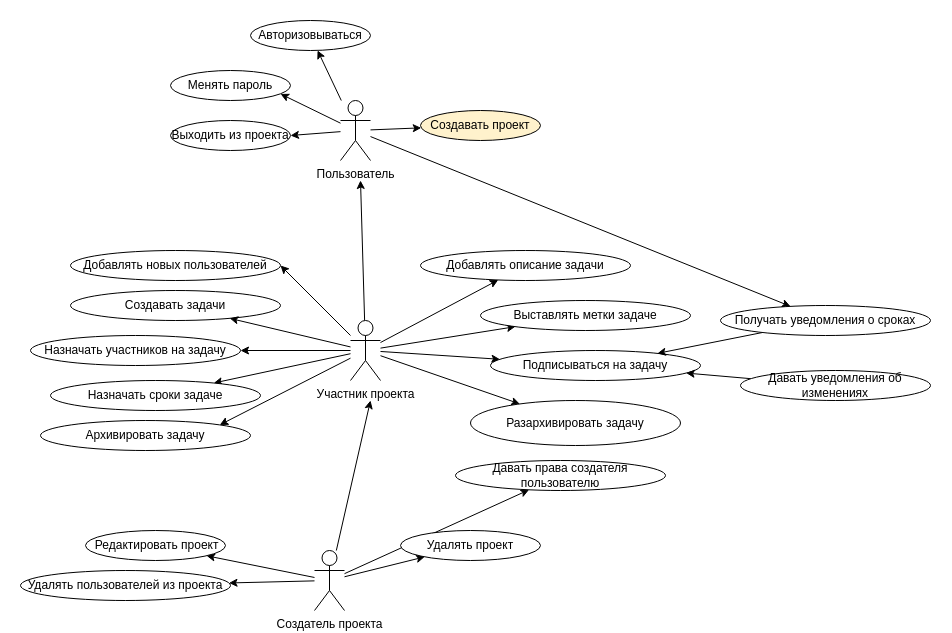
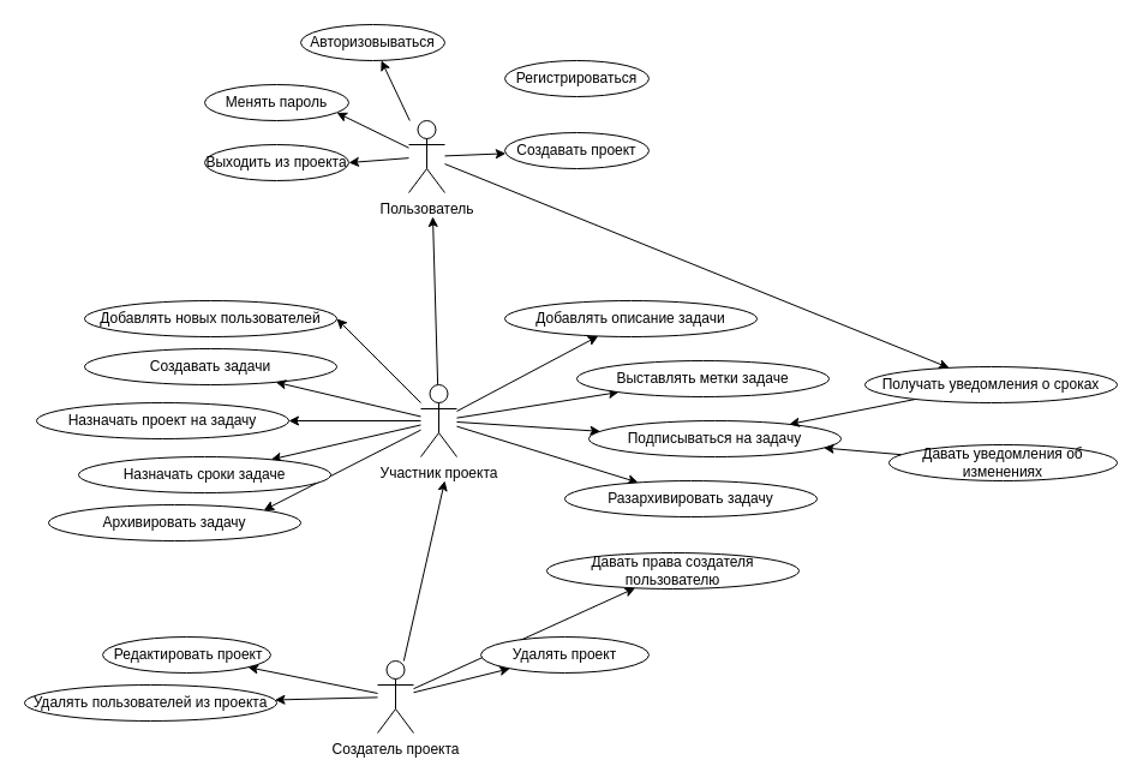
  <mxCell id="0" />
  <mxCell id="1" parent="0" />
+ <mxCell id="2" value="Регистрироваться" style="ellipse;whiteSpace=wrap;html=1;" vertex="1" parent="1"><mxGeometry x="420" y="50" width="120" height="30" as="geometry" /></mxCell>
  <mxCell id="3" style="edgeStyle=none;shape=connector;rounded=0;orthogonalLoop=1;jettySize=auto;html=1;strokeColor=default;align=center;verticalAlign=middle;fontFamily=Helvetica;fontSize=11;fontColor=default;labelBackgroundColor=default;endArrow=classic;" edge="1" parent="1" source="6" target="16"><mxGeometry relative="1" as="geometry" /></mxCell>
  <mxCell id="4" style="edgeStyle=none;shape=connector;rounded=0;orthogonalLoop=1;jettySize=auto;html=1;strokeColor=default;align=center;verticalAlign=middle;fontFamily=Helvetica;fontSize=11;fontColor=default;labelBackgroundColor=default;endArrow=classic;" edge="1" parent="1" source="6" target="13"><mxGeometry relative="1" as="geometry" /></mxCell>
  <mxCell id="5" style="edgeStyle=none;shape=connector;rounded=0;orthogonalLoop=1;jettySize=auto;html=1;entryX=1;entryY=0.5;entryDx=0;entryDy=0;strokeColor=default;align=center;verticalAlign=middle;fontFamily=Helvetica;fontSize=11;fontColor=default;labelBackgroundColor=default;endArrow=classic;" edge="1" parent="1" source="6" target="15"><mxGeometry relative="1" as="geometry" /></mxCell>
  <mxCell id="6" value="Пользователь" style="shape=umlActor;verticalLabelPosition=bottom;verticalAlign=top;html=1;outlineConnect=0;" vertex="1" parent="1"><mxGeometry x="340" y="100" width="30" height="60" as="geometry" /></mxCell>
  <mxCell id="7" style="edgeStyle=none;shape=connector;rounded=0;orthogonalLoop=1;jettySize=auto;html=1;strokeColor=default;align=center;verticalAlign=middle;fontFamily=Helvetica;fontSize=11;fontColor=default;labelBackgroundColor=default;endArrow=classic;" edge="1" parent="1" source="12"><mxGeometry relative="1" as="geometry"><mxPoint x="370" y="400" as="targetPoint" /></mxGeometry></mxCell>
  <mxCell id="8" style="edgeStyle=none;shape=connector;rounded=0;orthogonalLoop=1;jettySize=auto;html=1;strokeColor=default;align=center;verticalAlign=middle;fontFamily=Helvetica;fontSize=11;fontColor=default;labelBackgroundColor=default;endArrow=classic;" edge="1" parent="1" source="12" target="17"><mxGeometry relative="1" as="geometry" /></mxCell>
  <mxCell id="9" style="edgeStyle=none;shape=connector;rounded=0;orthogonalLoop=1;jettySize=auto;html=1;strokeColor=default;align=center;verticalAlign=middle;fontFamily=Helvetica;fontSize=11;fontColor=default;labelBackgroundColor=default;endArrow=classic;" edge="1" parent="1" source="12" target="18"><mxGeometry relative="1" as="geometry" /></mxCell>
  <mxCell id="10" style="edgeStyle=none;shape=connector;rounded=0;orthogonalLoop=1;jettySize=auto;html=1;strokeColor=default;align=center;verticalAlign=middle;fontFamily=Helvetica;fontSize=11;fontColor=default;labelBackgroundColor=default;endArrow=classic;" edge="1" parent="1" source="12" target="29"><mxGeometry relative="1" as="geometry" /></mxCell>
  <mxCell id="11" style="edgeStyle=none;shape=connector;rounded=0;orthogonalLoop=1;jettySize=auto;html=1;strokeColor=default;align=center;verticalAlign=middle;fontFamily=Helvetica;fontSize=11;fontColor=default;labelBackgroundColor=default;endArrow=classic;" edge="1" parent="1" source="12" target="46"><mxGeometry relative="1" as="geometry" /></mxCell>
  <mxCell id="12" value="Создатель проекта" style="shape=umlActor;verticalLabelPosition=bottom;verticalAlign=top;html=1;outlineConnect=0;" vertex="1" parent="1"><mxGeometry x="314" y="550" width="30" height="60" as="geometry" /></mxCell>
  <mxCell id="13" value="Авторизовываться" style="ellipse;whiteSpace=wrap;html=1;" vertex="1" parent="1"><mxGeometry x="250" y="20" width="120" height="30" as="geometry" /></mxCell>
  <mxCell id="14" value="Менять пароль" style="ellipse;whiteSpace=wrap;html=1;" vertex="1" parent="1"><mxGeometry x="170" y="70" width="120" height="30" as="geometry" /></mxCell>
  <mxCell id="15" value="Выходить из проекта" style="ellipse;whiteSpace=wrap;html=1;" vertex="1" parent="1"><mxGeometry x="170" y="120" width="120" height="30" as="geometry" /></mxCell>
- <mxCell id="16" value="Создавать проект" style="ellipse;whiteSpace=wrap;html=1;fillColor=#fff2cc;" vertex="1" parent="1"><mxGeometry x="420" y="110" width="120" height="30" as="geometry" /></mxCell>
+ <mxCell id="16" value="Создавать проект" style="ellipse;whiteSpace=wrap;html=1;" vertex="1" parent="1"><mxGeometry x="420" y="110" width="120" height="30" as="geometry" /></mxCell>
  <mxCell id="17" value="Удалять пользователей из проекта" style="ellipse;whiteSpace=wrap;html=1;" vertex="1" parent="1"><mxGeometry x="20" y="570" width="210" height="30" as="geometry" /></mxCell>
  <mxCell id="18" value="&amp;nbsp;Редактировать проект" style="ellipse;whiteSpace=wrap;html=1;" vertex="1" parent="1"><mxGeometry x="85" y="530" width="140" height="30" as="geometry" /></mxCell>
  <mxCell id="19" value="Добавлять новых пользователей" style="ellipse;whiteSpace=wrap;html=1;" vertex="1" parent="1"><mxGeometry x="70" y="250" width="210" height="30" as="geometry" /></mxCell>
  <mxCell id="20" style="edgeStyle=none;shape=connector;rounded=0;orthogonalLoop=1;jettySize=auto;html=1;strokeColor=default;align=center;verticalAlign=middle;fontFamily=Helvetica;fontSize=11;fontColor=default;labelBackgroundColor=default;endArrow=classic;" edge="1" parent="1" source="28"><mxGeometry relative="1" as="geometry"><mxPoint x="360" y="180" as="targetPoint" /></mxGeometry></mxCell>
  <mxCell id="21" style="edgeStyle=none;shape=connector;rounded=0;orthogonalLoop=1;jettySize=auto;html=1;entryX=1;entryY=0.5;entryDx=0;entryDy=0;strokeColor=default;align=center;verticalAlign=middle;fontFamily=Helvetica;fontSize=11;fontColor=default;labelBackgroundColor=default;endArrow=classic;" edge="1" parent="1" source="28" target="19"><mxGeometry relative="1" as="geometry" /></mxCell>
  <mxCell id="22" style="edgeStyle=none;shape=connector;rounded=0;orthogonalLoop=1;jettySize=auto;html=1;strokeColor=default;align=center;verticalAlign=middle;fontFamily=Helvetica;fontSize=11;fontColor=default;labelBackgroundColor=default;endArrow=classic;" edge="1" parent="1" source="28" target="31"><mxGeometry relative="1" as="geometry" /></mxCell>
  <mxCell id="23" style="edgeStyle=none;shape=connector;rounded=0;orthogonalLoop=1;jettySize=auto;html=1;strokeColor=default;align=center;verticalAlign=middle;fontFamily=Helvetica;fontSize=11;fontColor=default;labelBackgroundColor=default;endArrow=classic;" edge="1" parent="1" source="28" target="33"><mxGeometry relative="1" as="geometry" /></mxCell>
  <mxCell id="24" style="edgeStyle=none;shape=connector;rounded=0;orthogonalLoop=1;jettySize=auto;html=1;strokeColor=default;align=center;verticalAlign=middle;fontFamily=Helvetica;fontSize=11;fontColor=default;labelBackgroundColor=default;endArrow=classic;" edge="1" parent="1" source="28" target="35"><mxGeometry relative="1" as="geometry" /></mxCell>
  <mxCell id="25" style="edgeStyle=none;shape=connector;rounded=0;orthogonalLoop=1;jettySize=auto;html=1;strokeColor=default;align=center;verticalAlign=middle;fontFamily=Helvetica;fontSize=11;fontColor=default;labelBackgroundColor=default;endArrow=classic;" edge="1" parent="1" source="28" target="34"><mxGeometry relative="1" as="geometry" /></mxCell>
  <mxCell id="26" style="edgeStyle=none;shape=connector;rounded=0;orthogonalLoop=1;jettySize=auto;html=1;entryX=1;entryY=0;entryDx=0;entryDy=0;strokeColor=default;align=center;verticalAlign=middle;fontFamily=Helvetica;fontSize=11;fontColor=default;labelBackgroundColor=default;endArrow=classic;" edge="1" parent="1" source="28" target="44"><mxGeometry relative="1" as="geometry" /></mxCell>
  <mxCell id="27" style="edgeStyle=none;shape=connector;rounded=0;orthogonalLoop=1;jettySize=auto;html=1;strokeColor=default;align=center;verticalAlign=middle;fontFamily=Helvetica;fontSize=11;fontColor=default;labelBackgroundColor=default;endArrow=classic;" edge="1" parent="1" source="28" target="45"><mxGeometry relative="1" as="geometry" /></mxCell>
  <mxCell id="28" value="Участник проекта" style="shape=umlActor;verticalLabelPosition=bottom;verticalAlign=top;html=1;outlineConnect=0;" vertex="1" parent="1"><mxGeometry x="350" y="320" width="30" height="60" as="geometry" /></mxCell>
  <mxCell id="29" value="Удалять проект" style="ellipse;whiteSpace=wrap;html=1;" vertex="1" parent="1"><mxGeometry x="400" y="530" width="140" height="30" as="geometry" /></mxCell>
  <mxCell id="30" value="Создавать задачи" style="ellipse;whiteSpace=wrap;html=1;" vertex="1" parent="1"><mxGeometry x="70" y="290" width="210" height="30" as="geometry" /></mxCell>
- <mxCell id="31" value="Назначать участников на задачу" style="ellipse;whiteSpace=wrap;html=1;" vertex="1" parent="1"><mxGeometry x="30" y="335" width="210" height="30" as="geometry" /></mxCell>
+ <mxCell id="31" value="Назначать проект на задачу" style="ellipse;whiteSpace=wrap;html=1;" vertex="1" parent="1"><mxGeometry x="30" y="335" width="210" height="30" as="geometry" /></mxCell>
  <mxCell id="32" value="Добавлять описание задачи" style="ellipse;whiteSpace=wrap;html=1;" vertex="1" parent="1"><mxGeometry x="420" y="250" width="210" height="30" as="geometry" /></mxCell>
  <mxCell id="33" value="Выставлять метки задаче" style="ellipse;whiteSpace=wrap;html=1;" vertex="1" parent="1"><mxGeometry x="480" y="300" width="210" height="30" as="geometry" /></mxCell>
- <mxCell id="34" value="Назначать сроки задаче" style="ellipse;whiteSpace=wrap;html=1;" vertex="1" parent="1"><mxGeometry x="50" y="380" width="210" height="30" as="geometry" /></mxCell>
+ <mxCell id="34" value="Назначать сроки задаче" style="ellipse;whiteSpace=wrap;html=1;" vertex="1" parent="1"><mxGeometry x="65" y="380" width="210" height="30" as="geometry" /></mxCell>
  <mxCell id="35" value="Подписываться на задачу" style="ellipse;whiteSpace=wrap;html=1;" vertex="1" parent="1"><mxGeometry x="490" y="350" width="210" height="30" as="geometry" /></mxCell>
  <mxCell id="36" value="" style="endArrow=classic;html=1;rounded=0;strokeColor=default;align=center;verticalAlign=middle;fontFamily=Helvetica;fontSize=11;fontColor=default;labelBackgroundColor=default;" edge="1" parent="1" source="6" target="41"><mxGeometry width="50" height="50" relative="1" as="geometry"><mxPoint x="400" y="130" as="sourcePoint" /><mxPoint x="400" y="80" as="targetPoint" /></mxGeometry></mxCell>
  <mxCell id="37" style="edgeStyle=none;shape=connector;rounded=0;orthogonalLoop=1;jettySize=auto;html=1;entryX=0.917;entryY=0.781;entryDx=0;entryDy=0;entryPerimeter=0;strokeColor=default;align=center;verticalAlign=middle;fontFamily=Helvetica;fontSize=11;fontColor=default;labelBackgroundColor=default;endArrow=classic;" edge="1" parent="1" source="6" target="14"><mxGeometry relative="1" as="geometry" /></mxCell>
  <mxCell id="38" style="edgeStyle=none;shape=connector;rounded=0;orthogonalLoop=1;jettySize=auto;html=1;strokeColor=default;align=center;verticalAlign=middle;fontFamily=Helvetica;fontSize=11;fontColor=default;labelBackgroundColor=default;endArrow=classic;" edge="1" parent="1" source="28" target="30"><mxGeometry relative="1" as="geometry" /></mxCell>
  <mxCell id="39" style="edgeStyle=none;shape=connector;rounded=0;orthogonalLoop=1;jettySize=auto;html=1;strokeColor=default;align=center;verticalAlign=middle;fontFamily=Helvetica;fontSize=11;fontColor=default;labelBackgroundColor=default;endArrow=classic;" edge="1" parent="1" source="28" target="32"><mxGeometry relative="1" as="geometry" /></mxCell>
  <mxCell id="40" style="edgeStyle=none;shape=connector;rounded=0;orthogonalLoop=1;jettySize=auto;html=1;strokeColor=default;align=center;verticalAlign=middle;fontFamily=Helvetica;fontSize=11;fontColor=default;labelBackgroundColor=default;endArrow=classic;" edge="1" parent="1" source="41" target="35"><mxGeometry relative="1" as="geometry" /></mxCell>
  <mxCell id="41" value="Получать уведомления о сроках" style="ellipse;whiteSpace=wrap;html=1;" vertex="1" parent="1"><mxGeometry x="720" y="305" width="210" height="30" as="geometry" /></mxCell>
  <mxCell id="42" style="edgeStyle=none;shape=connector;rounded=0;orthogonalLoop=1;jettySize=auto;html=1;strokeColor=default;align=center;verticalAlign=middle;fontFamily=Helvetica;fontSize=11;fontColor=default;labelBackgroundColor=default;endArrow=classic;" edge="1" parent="1" source="43" target="35"><mxGeometry relative="1" as="geometry" /></mxCell>
  <mxCell id="43" value="Давать уведомления об изменениях" style="ellipse;whiteSpace=wrap;html=1;" vertex="1" parent="1"><mxGeometry x="740" y="370" width="190" height="30" as="geometry" /></mxCell>
  <mxCell id="44" value="Архивировать задачу" style="ellipse;whiteSpace=wrap;html=1;" vertex="1" parent="1"><mxGeometry x="40" y="420" width="210" height="30" as="geometry" /></mxCell>
- <mxCell id="45" value="Разархивировать задачу" style="ellipse;whiteSpace=wrap;html=1;" vertex="1" parent="1"><mxGeometry x="470" y="400" width="210" height="45" as="geometry" /></mxCell>
+ <mxCell id="45" value="Разархивировать задачу" style="ellipse;whiteSpace=wrap;html=1;" vertex="1" parent="1"><mxGeometry x="470" y="400" width="210" height="30" as="geometry" /></mxCell>
  <mxCell id="46" value="Давать права создателя пользователю" style="ellipse;whiteSpace=wrap;html=1;" vertex="1" parent="1"><mxGeometry x="455" y="460" width="210" height="30" as="geometry" /></mxCell>
